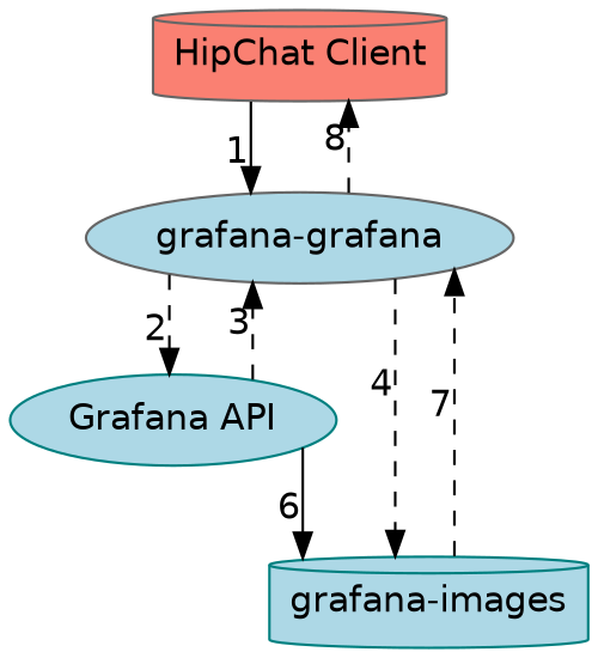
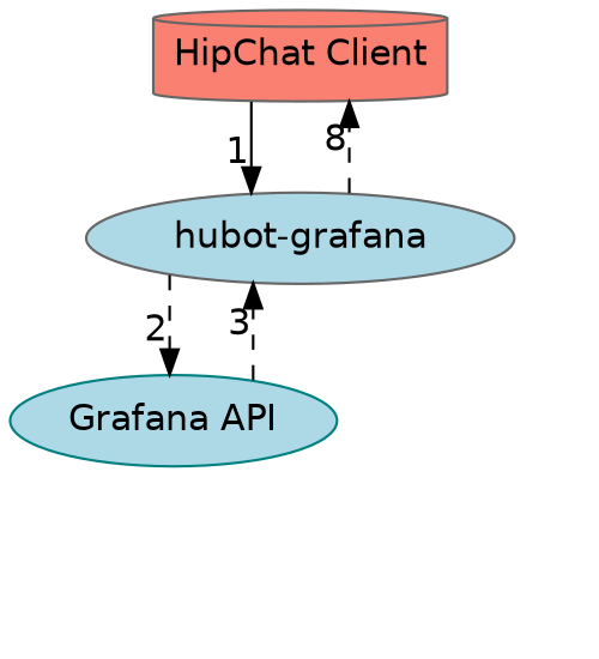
  digraph {
    fontname=Helvetica
    rankdir=TB
    splines=ortho
    style=filled
    node [color=gray40 fillcolor=lightblue fontname=Helvetica shape=cylinder style=filled]
    edge [fontname=Helvetica style=dashed]
    n1 [fillcolor=salmon label="HipChat Client"]
-   n2 [label="grafana-grafana" shape=ellipse]
+   n2 [label="hubot-grafana" shape=ellipse]
    n3 [color=teal label="Grafana API" shape=ellipse]
-   n4 [color=teal label="grafana-images"]
    n1 -> n2 [style=solid xlabel=1]
    n2 -> n1 [xlabel=8]
    n2 -> n3 [xlabel=2]
-   n2 -> n4 [xlabel=4]
    n3 -> n2 [xlabel=3]
-   n3 -> n4 [style=solid xlabel=6]
-   n4 -> n2 [xlabel=7]
  }
